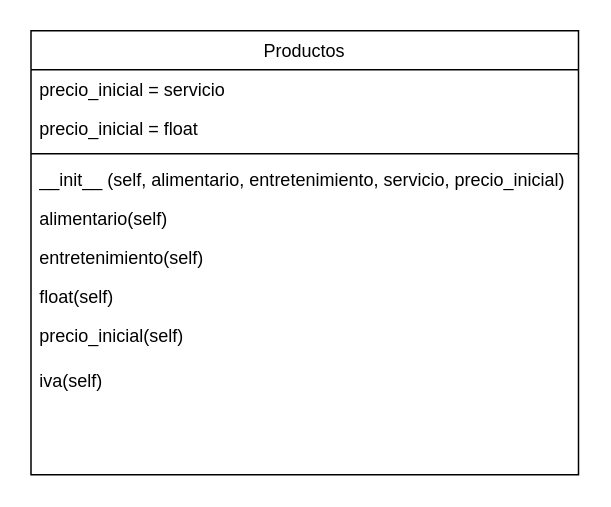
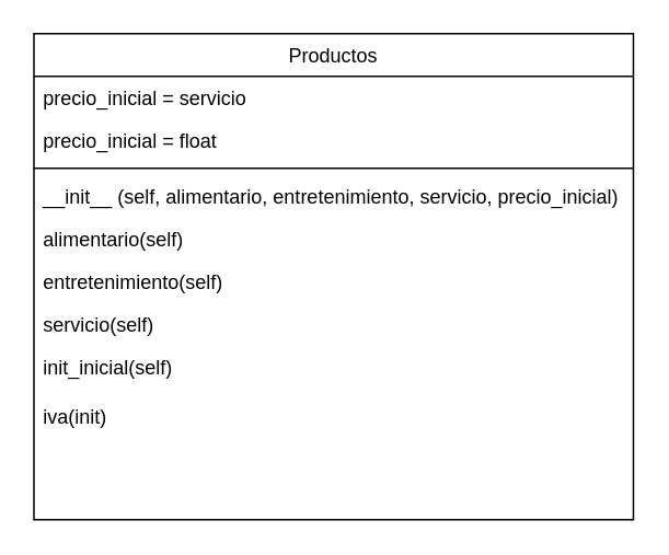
  <mxCell id="0" />
  <mxCell id="1" parent="0" />
  <mxCell id="2" value="Productos" style="swimlane;fontStyle=0;align=center;verticalAlign=top;childLayout=stackLayout;horizontal=1;startSize=26;horizontalStack=0;resizeParent=1;resizeLast=0;collapsible=1;marginBottom=0;rounded=0;shadow=0;strokeWidth=1;" vertex="1" parent="1"><mxGeometry x="20" y="20" width="365" height="296" as="geometry"><mxRectangle x="340" y="380" width="170" height="26" as="alternateBounds" /></mxGeometry></mxCell>
  <mxCell id="3" value="precio_inicial = servicio" style="text;align=left;verticalAlign=top;spacingLeft=4;spacingRight=4;overflow=hidden;rotatable=0;points=[[0,0.5],[1,0.5]];portConstraint=eastwest;" vertex="1" parent="2"><mxGeometry y="26" width="365" height="26" as="geometry" /></mxCell>
  <mxCell id="4" value="precio_inicial = float" style="text;align=left;verticalAlign=top;spacingLeft=4;spacingRight=4;overflow=hidden;rotatable=0;points=[[0,0.5],[1,0.5]];portConstraint=eastwest;" vertex="1" parent="2"><mxGeometry y="52" width="365" height="26" as="geometry" /></mxCell>
  <mxCell id="5" value="" style="line;html=1;strokeWidth=1;align=left;verticalAlign=middle;spacingTop=-1;spacingLeft=3;spacingRight=3;rotatable=0;labelPosition=right;points=[];portConstraint=eastwest;" vertex="1" parent="2"><mxGeometry y="78" width="365" height="8" as="geometry" /></mxCell>
  <mxCell id="6" value="__init__ (self, alimentario, entretenimiento, servicio, precio_inicial)" style="text;align=left;verticalAlign=top;spacingLeft=4;spacingRight=4;overflow=hidden;rotatable=0;points=[[0,0.5],[1,0.5]];portConstraint=eastwest;" vertex="1" parent="2"><mxGeometry y="86" width="365" height="26" as="geometry" /></mxCell>
  <mxCell id="7" value="alimentario(self)" style="text;align=left;verticalAlign=top;spacingLeft=4;spacingRight=4;overflow=hidden;rotatable=0;points=[[0,0.5],[1,0.5]];portConstraint=eastwest;" vertex="1" parent="2"><mxGeometry y="112" width="365" height="26" as="geometry" /></mxCell>
  <mxCell id="8" value="entretenimiento(self)" style="text;align=left;verticalAlign=top;spacingLeft=4;spacingRight=4;overflow=hidden;rotatable=0;points=[[0,0.5],[1,0.5]];portConstraint=eastwest;" vertex="1" parent="2"><mxGeometry y="138" width="365" height="26" as="geometry" /></mxCell>
- <mxCell id="9" value="float(self)" style="text;align=left;verticalAlign=top;spacingLeft=4;spacingRight=4;overflow=hidden;rotatable=0;points=[[0,0.5],[1,0.5]];portConstraint=eastwest;" vertex="1" parent="2"><mxGeometry y="164" width="365" height="26" as="geometry" /></mxCell>
- <mxCell id="10" value="precio_inicial(self)" style="text;align=left;verticalAlign=top;spacingLeft=4;spacingRight=4;overflow=hidden;rotatable=0;points=[[0,0.5],[1,0.5]];portConstraint=eastwest;" vertex="1" parent="2"><mxGeometry y="190" width="365" height="30" as="geometry" /></mxCell>
- <mxCell id="11" value="iva(self)" style="text;align=left;verticalAlign=top;spacingLeft=4;spacingRight=4;overflow=hidden;rotatable=0;points=[[0,0.5],[1,0.5]];portConstraint=eastwest;" vertex="1" parent="2"><mxGeometry y="220" width="365" height="26" as="geometry" /></mxCell>
+ <mxCell id="9" value="servicio(self)" style="text;align=left;verticalAlign=top;spacingLeft=4;spacingRight=4;overflow=hidden;rotatable=0;points=[[0,0.5],[1,0.5]];portConstraint=eastwest;" vertex="1" parent="2"><mxGeometry y="164" width="365" height="26" as="geometry" /></mxCell>
+ <mxCell id="10" value="init_inicial(self)" style="text;align=left;verticalAlign=top;spacingLeft=4;spacingRight=4;overflow=hidden;rotatable=0;points=[[0,0.5],[1,0.5]];portConstraint=eastwest;" vertex="1" parent="2"><mxGeometry y="190" width="365" height="30" as="geometry" /></mxCell>
+ <mxCell id="11" value="iva(init)" style="text;align=left;verticalAlign=top;spacingLeft=4;spacingRight=4;overflow=hidden;rotatable=0;points=[[0,0.5],[1,0.5]];portConstraint=eastwest;" vertex="1" parent="2"><mxGeometry y="220" width="365" height="26" as="geometry" /></mxCell>
